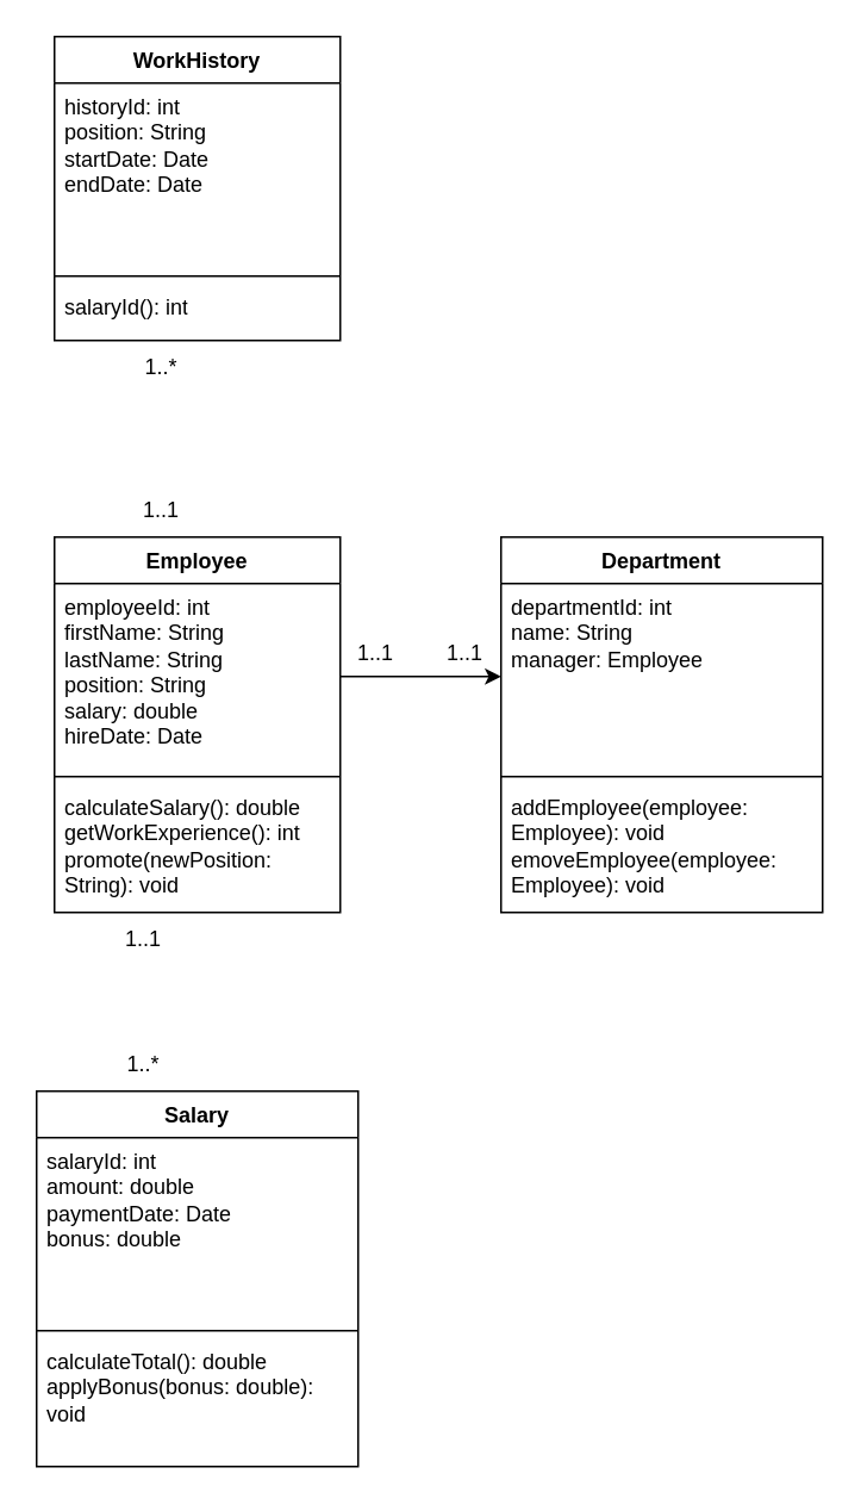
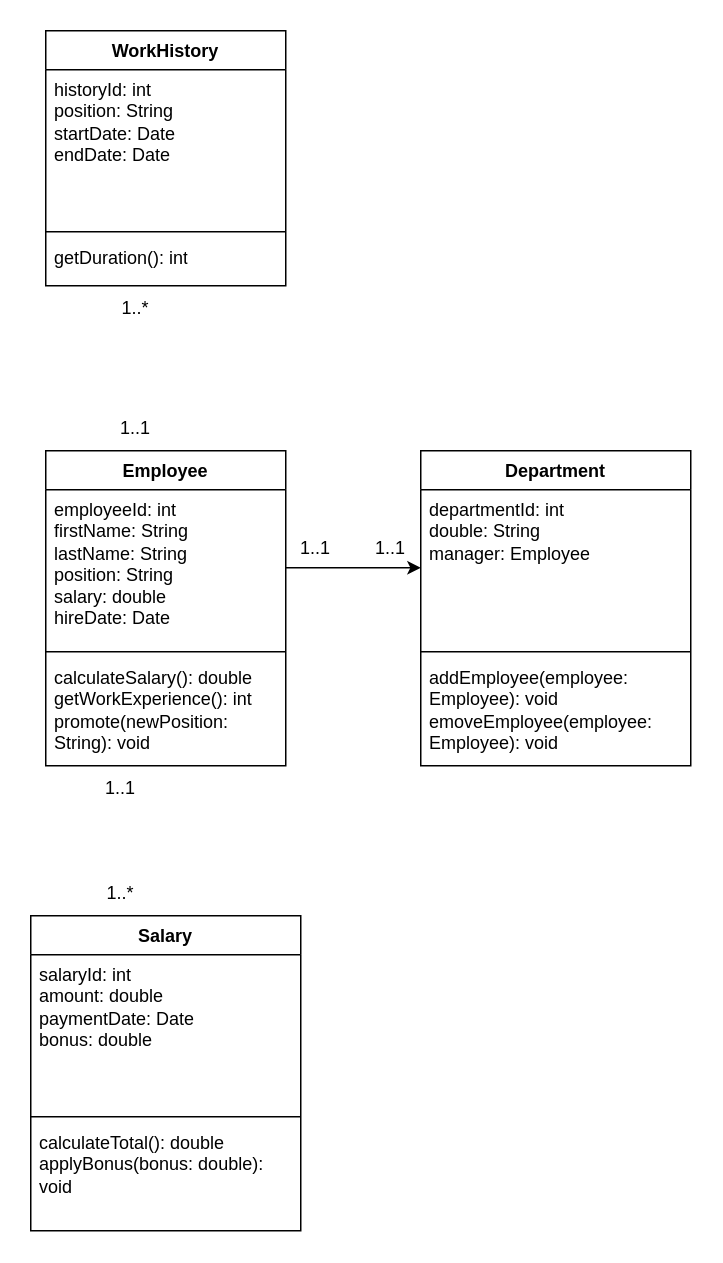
  <mxCell id="0" />
  <mxCell id="1" parent="0" />
  <mxCell id="2" value="Employee" style="swimlane;fontStyle=1;align=center;verticalAlign=top;childLayout=stackLayout;horizontal=1;startSize=26;horizontalStack=0;resizeParent=1;resizeParentMax=0;resizeLast=0;collapsible=1;marginBottom=0;whiteSpace=wrap;html=1;" vertex="1" parent="1"><mxGeometry x="30" y="300" width="160" height="210" as="geometry" /></mxCell>
  <mxCell id="3" value="&lt;div&gt;employeeId: int&lt;/div&gt;&lt;div&gt;firstName: String&amp;nbsp;&amp;nbsp;&lt;/div&gt;&lt;div&gt;lastName: String&lt;/div&gt;&lt;div&gt;position: String&lt;/div&gt;&lt;div&gt;salary: double&lt;/div&gt;&lt;div&gt;hireDate: Date&lt;/div&gt;&lt;div&gt;&lt;br&gt;&lt;/div&gt;" style="text;strokeColor=none;fillColor=none;align=left;verticalAlign=top;spacingLeft=4;spacingRight=4;overflow=hidden;rotatable=0;points=[[0,0.5],[1,0.5]];portConstraint=eastwest;whiteSpace=wrap;html=1;" vertex="1" parent="2"><mxGeometry y="26" width="160" height="104" as="geometry" /></mxCell>
  <mxCell id="4" value="" style="line;strokeWidth=1;fillColor=none;align=left;verticalAlign=middle;spacingTop=-1;spacingLeft=3;spacingRight=3;rotatable=0;labelPosition=right;points=[];portConstraint=eastwest;strokeColor=inherit;" vertex="1" parent="2"><mxGeometry y="130" width="160" height="8" as="geometry" /></mxCell>
  <mxCell id="5" value="&lt;div&gt;calculateSalary(): double&lt;/div&gt;&lt;div&gt;getWorkExperience(): int&lt;/div&gt;&lt;div&gt;promote(newPosition: String): void&lt;/div&gt;" style="text;strokeColor=none;fillColor=none;align=left;verticalAlign=top;spacingLeft=4;spacingRight=4;overflow=hidden;rotatable=0;points=[[0,0.5],[1,0.5]];portConstraint=eastwest;whiteSpace=wrap;html=1;" vertex="1" parent="2"><mxGeometry y="138" width="160" height="72" as="geometry" /></mxCell>
  <mxCell id="6" value="Department" style="swimlane;fontStyle=1;align=center;verticalAlign=top;childLayout=stackLayout;horizontal=1;startSize=26;horizontalStack=0;resizeParent=1;resizeParentMax=0;resizeLast=0;collapsible=1;marginBottom=0;whiteSpace=wrap;html=1;" vertex="1" parent="1"><mxGeometry x="280" y="300" width="180" height="210" as="geometry" /></mxCell>
- <mxCell id="7" value="&lt;div&gt;&lt;div&gt;departmentId: int&lt;/div&gt;&lt;div&gt;name: String&lt;/div&gt;&lt;div&gt;manager: Employee&lt;/div&gt;&lt;/div&gt;" style="text;strokeColor=none;fillColor=none;align=left;verticalAlign=top;spacingLeft=4;spacingRight=4;overflow=hidden;rotatable=0;points=[[0,0.5],[1,0.5]];portConstraint=eastwest;whiteSpace=wrap;html=1;" vertex="1" parent="6"><mxGeometry y="26" width="180" height="104" as="geometry" /></mxCell>
+ <mxCell id="7" value="&lt;div&gt;&lt;div&gt;departmentId: int&lt;/div&gt;&lt;div&gt;double: String&lt;/div&gt;&lt;div&gt;manager: Employee&lt;/div&gt;&lt;/div&gt;" style="text;strokeColor=none;fillColor=none;align=left;verticalAlign=top;spacingLeft=4;spacingRight=4;overflow=hidden;rotatable=0;points=[[0,0.5],[1,0.5]];portConstraint=eastwest;whiteSpace=wrap;html=1;" vertex="1" parent="6"><mxGeometry y="26" width="180" height="104" as="geometry" /></mxCell>
  <mxCell id="8" value="" style="line;strokeWidth=1;fillColor=none;align=left;verticalAlign=middle;spacingTop=-1;spacingLeft=3;spacingRight=3;rotatable=0;labelPosition=right;points=[];portConstraint=eastwest;strokeColor=inherit;" vertex="1" parent="6"><mxGeometry y="130" width="180" height="8" as="geometry" /></mxCell>
  <mxCell id="9" value="&lt;div&gt;addEmployee(employee: Employee): void&lt;/div&gt;&lt;div&gt;emoveEmployee(employee: Employee): void&lt;/div&gt;" style="text;strokeColor=none;fillColor=none;align=left;verticalAlign=top;spacingLeft=4;spacingRight=4;overflow=hidden;rotatable=0;points=[[0,0.5],[1,0.5]];portConstraint=eastwest;whiteSpace=wrap;html=1;" vertex="1" parent="6"><mxGeometry y="138" width="180" height="72" as="geometry" /></mxCell>
  <mxCell id="10" value="Salary" style="swimlane;fontStyle=1;align=center;verticalAlign=top;childLayout=stackLayout;horizontal=1;startSize=26;horizontalStack=0;resizeParent=1;resizeParentMax=0;resizeLast=0;collapsible=1;marginBottom=0;whiteSpace=wrap;html=1;" vertex="1" parent="1"><mxGeometry x="20" y="610" width="180" height="210" as="geometry" /></mxCell>
  <mxCell id="11" value="&lt;div&gt;salaryId: int&lt;/div&gt;&lt;div&gt;amount: double&lt;/div&gt;&lt;div&gt;paymentDate: Date&lt;/div&gt;&lt;div&gt;bonus: double&lt;/div&gt;" style="text;strokeColor=none;fillColor=none;align=left;verticalAlign=top;spacingLeft=4;spacingRight=4;overflow=hidden;rotatable=0;points=[[0,0.5],[1,0.5]];portConstraint=eastwest;whiteSpace=wrap;html=1;" vertex="1" parent="10"><mxGeometry y="26" width="180" height="104" as="geometry" /></mxCell>
  <mxCell id="12" value="" style="line;strokeWidth=1;fillColor=none;align=left;verticalAlign=middle;spacingTop=-1;spacingLeft=3;spacingRight=3;rotatable=0;labelPosition=right;points=[];portConstraint=eastwest;strokeColor=inherit;" vertex="1" parent="10"><mxGeometry y="130" width="180" height="8" as="geometry" /></mxCell>
  <mxCell id="13" value="&lt;div&gt;calculateTotal(): double&lt;/div&gt;&lt;div&gt;applyBonus(bonus: double): void&lt;/div&gt;" style="text;strokeColor=none;fillColor=none;align=left;verticalAlign=top;spacingLeft=4;spacingRight=4;overflow=hidden;rotatable=0;points=[[0,0.5],[1,0.5]];portConstraint=eastwest;whiteSpace=wrap;html=1;" vertex="1" parent="10"><mxGeometry y="138" width="180" height="72" as="geometry" /></mxCell>
  <mxCell id="14" value="WorkHistory" style="swimlane;fontStyle=1;align=center;verticalAlign=top;childLayout=stackLayout;horizontal=1;startSize=26;horizontalStack=0;resizeParent=1;resizeParentMax=0;resizeLast=0;collapsible=1;marginBottom=0;whiteSpace=wrap;html=1;" vertex="1" parent="1"><mxGeometry x="30" y="20" width="160" height="170" as="geometry" /></mxCell>
  <mxCell id="15" value="&lt;div&gt;&lt;div&gt;historyId: int&lt;/div&gt;&lt;div&gt;position: String&lt;/div&gt;&lt;div&gt;startDate: Date&lt;/div&gt;&lt;div&gt;endDate: Date&lt;/div&gt;&lt;/div&gt;" style="text;strokeColor=none;fillColor=none;align=left;verticalAlign=top;spacingLeft=4;spacingRight=4;overflow=hidden;rotatable=0;points=[[0,0.5],[1,0.5]];portConstraint=eastwest;whiteSpace=wrap;html=1;" vertex="1" parent="14"><mxGeometry y="26" width="160" height="104" as="geometry" /></mxCell>
  <mxCell id="16" value="" style="line;strokeWidth=1;fillColor=none;align=left;verticalAlign=middle;spacingTop=-1;spacingLeft=3;spacingRight=3;rotatable=0;labelPosition=right;points=[];portConstraint=eastwest;strokeColor=inherit;" vertex="1" parent="14"><mxGeometry y="130" width="160" height="8" as="geometry" /></mxCell>
- <mxCell id="17" value="salaryId(): int" style="text;strokeColor=none;fillColor=none;align=left;verticalAlign=top;spacingLeft=4;spacingRight=4;overflow=hidden;rotatable=0;points=[[0,0.5],[1,0.5]];portConstraint=eastwest;whiteSpace=wrap;html=1;" vertex="1" parent="14"><mxGeometry y="138" width="160" height="32" as="geometry" /></mxCell>
+ <mxCell id="17" value="getDuration(): int" style="text;strokeColor=none;fillColor=none;align=left;verticalAlign=top;spacingLeft=4;spacingRight=4;overflow=hidden;rotatable=0;points=[[0,0.5],[1,0.5]];portConstraint=eastwest;whiteSpace=wrap;html=1;" vertex="1" parent="14"><mxGeometry y="138" width="160" height="32" as="geometry" /></mxCell>
  <mxCell id="18" value="" style="edgeStyle=orthogonalEdgeStyle;rounded=0;orthogonalLoop=1;jettySize=auto;html=1;" edge="1" parent="1" source="3" target="7"><mxGeometry relative="1" as="geometry" /></mxCell>
  <mxCell id="19" value="1..1" style="text;html=1;whiteSpace=wrap;strokeColor=none;fillColor=none;align=center;verticalAlign=middle;rounded=0;" vertex="1" parent="1"><mxGeometry x="180" y="350" width="60" height="30" as="geometry" /></mxCell>
  <mxCell id="20" value="1..1" style="text;html=1;whiteSpace=wrap;strokeColor=none;fillColor=none;align=center;verticalAlign=middle;rounded=0;" vertex="1" parent="1"><mxGeometry x="230" y="350" width="60" height="30" as="geometry" /></mxCell>
  <mxCell id="21" value="1..1" style="text;html=1;whiteSpace=wrap;strokeColor=none;fillColor=none;align=center;verticalAlign=middle;rounded=0;" vertex="1" parent="1"><mxGeometry x="50" y="510" width="60" height="30" as="geometry" /></mxCell>
  <mxCell id="22" value="1..*" style="text;html=1;whiteSpace=wrap;strokeColor=none;fillColor=none;align=center;verticalAlign=middle;rounded=0;" vertex="1" parent="1"><mxGeometry x="50" y="580" width="60" height="30" as="geometry" /></mxCell>
  <mxCell id="23" value="1..1" style="text;html=1;whiteSpace=wrap;strokeColor=none;fillColor=none;align=center;verticalAlign=middle;rounded=0;" vertex="1" parent="1"><mxGeometry x="60" y="270" width="60" height="30" as="geometry" /></mxCell>
  <mxCell id="24" value="1..*" style="text;html=1;whiteSpace=wrap;strokeColor=none;fillColor=none;align=center;verticalAlign=middle;rounded=0;" vertex="1" parent="1"><mxGeometry x="60" y="190" width="60" height="30" as="geometry" /></mxCell>
